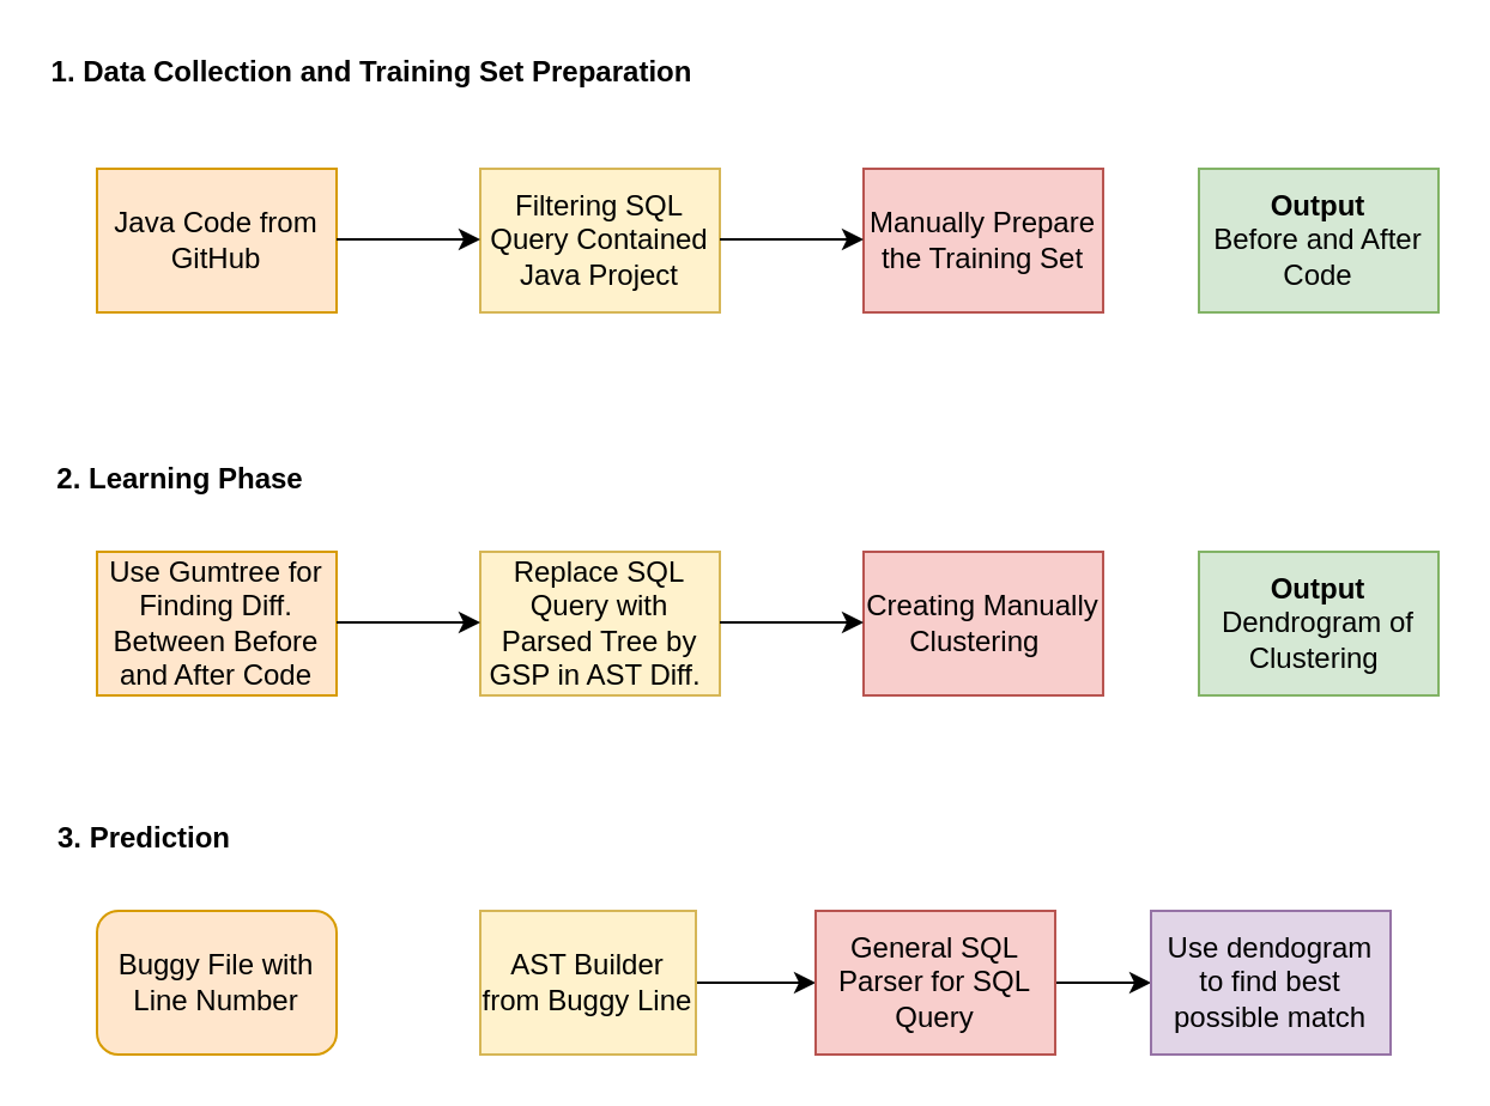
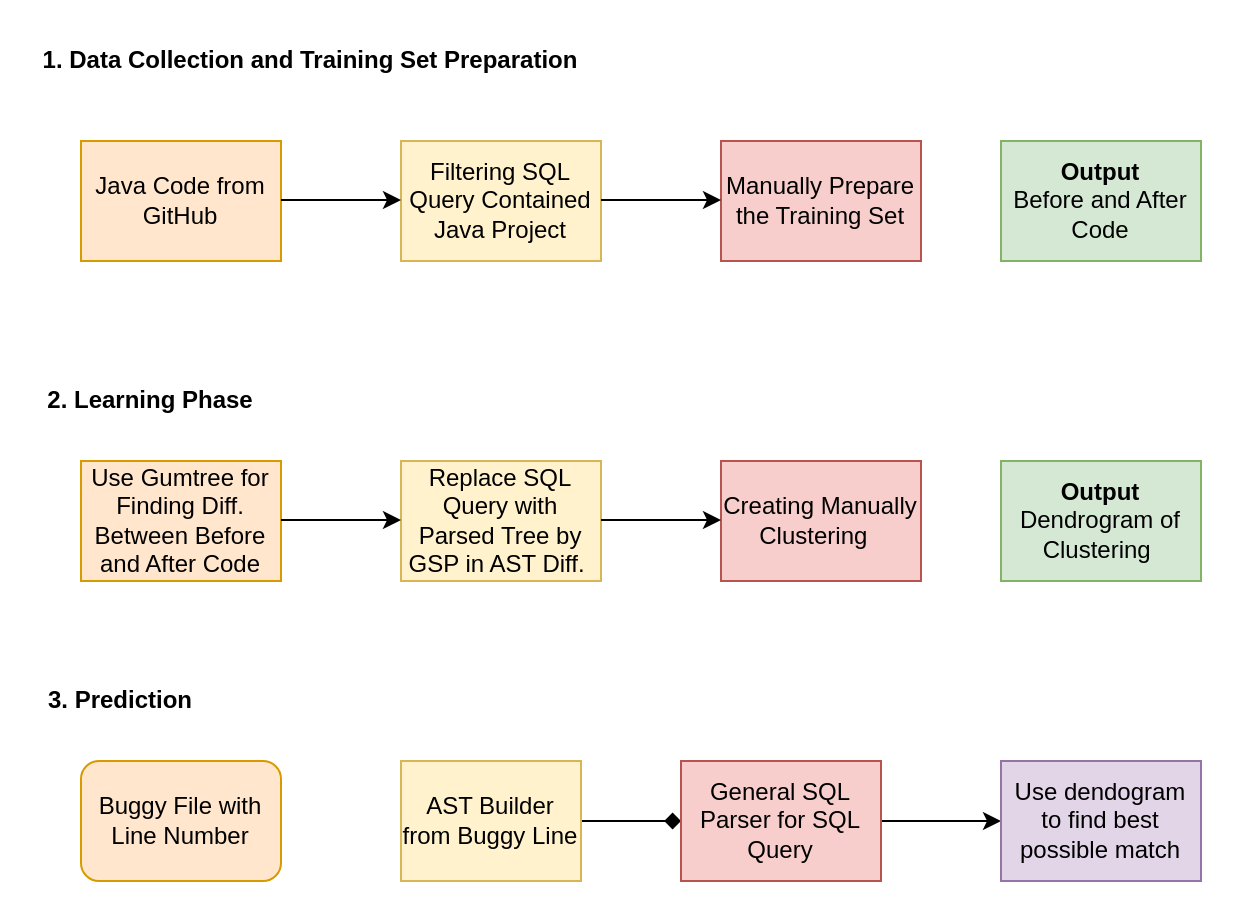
  <mxCell id="0" />
  <mxCell id="1" parent="0" />
  <mxCell id="2" value="Buggy File with Line Number" style="whiteSpace=wrap;html=1;fillColor=#ffe6cc;strokeColor=#d79b00;rounded=1;" parent="1" vertex="1"><mxGeometry x="40" y="380" width="100" height="60" as="geometry" /></mxCell>
- <mxCell id="3" style="edgeStyle=orthogonalEdgeStyle;rounded=0;orthogonalLoop=1;jettySize=auto;html=1;exitX=1;exitY=0.5;exitDx=0;exitDy=0;entryX=0;entryY=0.5;entryDx=0;entryDy=0;" parent="1" source="4" target="6" edge="1"><mxGeometry relative="1" as="geometry" /></mxCell>
+ <mxCell id="3" style="edgeStyle=orthogonalEdgeStyle;rounded=0;orthogonalLoop=1;jettySize=auto;html=1;exitX=1;exitY=0.5;exitDx=0;exitDy=0;entryX=0;entryY=0.5;entryDx=0;entryDy=0;endArrow=diamond;" parent="1" source="4" target="6" edge="1"><mxGeometry relative="1" as="geometry" /></mxCell>
  <mxCell id="4" value="AST Builder from Buggy Line" style="rounded=0;whiteSpace=wrap;html=1;fillColor=#fff2cc;strokeColor=#d6b656;" parent="1" vertex="1"><mxGeometry x="200" y="380" width="90" height="60" as="geometry" /></mxCell>
  <mxCell id="5" style="edgeStyle=orthogonalEdgeStyle;rounded=0;orthogonalLoop=1;jettySize=auto;html=1;exitX=1;exitY=0.5;exitDx=0;exitDy=0;" parent="1" source="6" target="7" edge="1"><mxGeometry relative="1" as="geometry" /></mxCell>
  <mxCell id="6" value="General SQL Parser for SQL Query" style="rounded=0;whiteSpace=wrap;html=1;fillColor=#f8cecc;strokeColor=#b85450;" parent="1" vertex="1"><mxGeometry x="340" y="380" width="100" height="60" as="geometry" /></mxCell>
- <mxCell id="7" value="Use dendogram to find best possible match" style="rounded=0;whiteSpace=wrap;html=1;fillColor=#e1d5e7;strokeColor=#9673a6;" parent="1" vertex="1"><mxGeometry x="480" y="380" width="100" height="60" as="geometry" /></mxCell>
+ <mxCell id="7" value="Use dendogram to find best possible match" style="rounded=0;whiteSpace=wrap;html=1;fillColor=#e1d5e7;strokeColor=#9673a6;" parent="1" vertex="1"><mxGeometry x="500" y="380" width="100" height="60" as="geometry" /></mxCell>
  <mxCell id="8" value="Java Code from GitHub" style="rounded=0;whiteSpace=wrap;html=1;fillColor=#ffe6cc;strokeColor=#d79b00;" vertex="1" parent="1"><mxGeometry x="40" y="70" width="100" height="60" as="geometry" /></mxCell>
  <mxCell id="9" value="Filtering SQL Query Contained Java Project" style="rounded=0;whiteSpace=wrap;html=1;fillColor=#fff2cc;strokeColor=#d6b656;" vertex="1" parent="1"><mxGeometry x="200" y="70" width="100" height="60" as="geometry" /></mxCell>
  <mxCell id="10" value="Manually Prepare the Training Set" style="rounded=0;whiteSpace=wrap;html=1;fillColor=#f8cecc;strokeColor=#b85450;" vertex="1" parent="1"><mxGeometry x="360" y="70" width="100" height="60" as="geometry" /></mxCell>
  <mxCell id="11" style="edgeStyle=orthogonalEdgeStyle;rounded=0;orthogonalLoop=1;jettySize=auto;html=1;exitX=1;exitY=0.5;exitDx=0;exitDy=0;" edge="1" parent="1"><mxGeometry relative="1" as="geometry"><mxPoint x="140" y="99.5" as="sourcePoint" /><mxPoint x="200" y="99.5" as="targetPoint" /></mxGeometry></mxCell>
  <mxCell id="12" style="edgeStyle=orthogonalEdgeStyle;rounded=0;orthogonalLoop=1;jettySize=auto;html=1;exitX=1;exitY=0.5;exitDx=0;exitDy=0;" edge="1" parent="1"><mxGeometry relative="1" as="geometry"><mxPoint x="300" y="99.5" as="sourcePoint" /><mxPoint x="360" y="99.5" as="targetPoint" /></mxGeometry></mxCell>
  <mxCell id="13" value="&lt;b&gt;1. Data Collection and Training Set Preparation&lt;/b&gt;" style="text;html=1;strokeColor=none;fillColor=none;align=center;verticalAlign=middle;whiteSpace=wrap;rounded=0;" vertex="1" parent="1"><mxGeometry x="20" y="20" width="270" height="20" as="geometry" /></mxCell>
  <mxCell id="14" value="Use Gumtree for Finding Diff. Between Before and After Code" style="rounded=0;whiteSpace=wrap;html=1;fillColor=#ffe6cc;strokeColor=#d79b00;" vertex="1" parent="1"><mxGeometry x="40" y="230" width="100" height="60" as="geometry" /></mxCell>
  <mxCell id="15" value="Replace SQL Query with Parsed Tree by GSP in AST Diff.&amp;nbsp;" style="rounded=0;whiteSpace=wrap;html=1;fillColor=#fff2cc;strokeColor=#d6b656;" vertex="1" parent="1"><mxGeometry x="200" y="230" width="100" height="60" as="geometry" /></mxCell>
  <mxCell id="16" value="Creating Manually Clustering&amp;nbsp;&amp;nbsp;" style="rounded=0;whiteSpace=wrap;html=1;fillColor=#f8cecc;strokeColor=#b85450;" vertex="1" parent="1"><mxGeometry x="360" y="230" width="100" height="60" as="geometry" /></mxCell>
  <mxCell id="17" style="edgeStyle=orthogonalEdgeStyle;rounded=0;orthogonalLoop=1;jettySize=auto;html=1;exitX=1;exitY=0.5;exitDx=0;exitDy=0;" edge="1" parent="1"><mxGeometry relative="1" as="geometry"><mxPoint x="140" y="259.5" as="sourcePoint" /><mxPoint x="200" y="259.5" as="targetPoint" /></mxGeometry></mxCell>
  <mxCell id="18" style="edgeStyle=orthogonalEdgeStyle;rounded=0;orthogonalLoop=1;jettySize=auto;html=1;exitX=1;exitY=0.5;exitDx=0;exitDy=0;" edge="1" parent="1"><mxGeometry relative="1" as="geometry"><mxPoint x="300" y="259.5" as="sourcePoint" /><mxPoint x="360" y="259.5" as="targetPoint" /></mxGeometry></mxCell>
  <mxCell id="19" value="&lt;b&gt;2. Learning Phase&lt;/b&gt;" style="text;html=1;strokeColor=none;fillColor=none;align=center;verticalAlign=middle;whiteSpace=wrap;rounded=0;" vertex="1" parent="1"><mxGeometry x="20" y="190" width="110" height="20" as="geometry" /></mxCell>
  <mxCell id="20" value="&lt;b&gt;Output&lt;/b&gt;&lt;br&gt;Before and After Code" style="rounded=0;whiteSpace=wrap;html=1;fillColor=#d5e8d4;strokeColor=#82b366;" vertex="1" parent="1"><mxGeometry x="500" y="70" width="100" height="60" as="geometry" /></mxCell>
  <mxCell id="21" value="&lt;b&gt;Output&lt;/b&gt;&lt;br&gt;Dendrogram of Clustering&amp;nbsp;" style="rounded=0;whiteSpace=wrap;html=1;fillColor=#d5e8d4;strokeColor=#82b366;" vertex="1" parent="1"><mxGeometry x="500" y="230" width="100" height="60" as="geometry" /></mxCell>
  <mxCell id="22" value="&lt;b&gt;3. Prediction&lt;/b&gt;" style="text;html=1;strokeColor=none;fillColor=none;align=center;verticalAlign=middle;whiteSpace=wrap;rounded=0;" vertex="1" parent="1"><mxGeometry x="20" y="340" width="80" height="20" as="geometry" /></mxCell>
